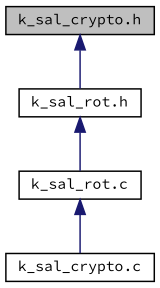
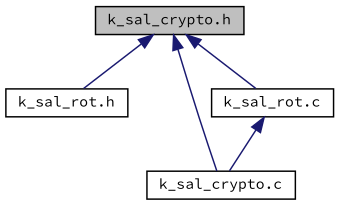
  digraph {
    fontname="Source Code Pro"
    node [color=black fillcolor=white fontname="Source Code Pro" fontsize=10 shape=record style=filled]
    edge [color=midnightblue dir=back fontname="Source Code Pro" fontsize=10 labelfontname=Helvetica labelfontsize=10 style=solid]
    n1 [fillcolor=grey75 fontcolor=black height=0.2 label="k_sal_crypto.h" width=0.4]
    n2 [height=0.2 label="k_sal_rot.h" width=0.4]
    n3 [height=0.2 label="k_sal_crypto.c" width=0.4]
    n4 [height=0.2 label="k_sal_rot.c" width=0.4]
    n1 -> n2
-   n2 -> n4
+   n1 -> n3
+   n1 -> n4
    n4 -> n3
  }
